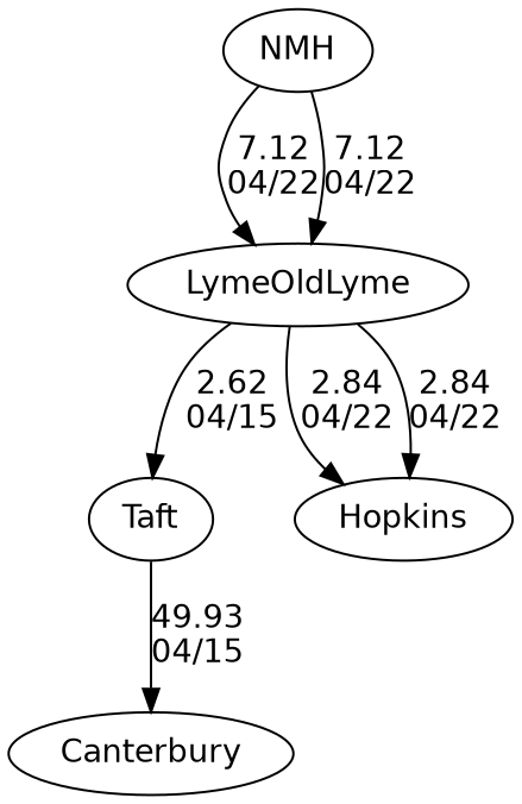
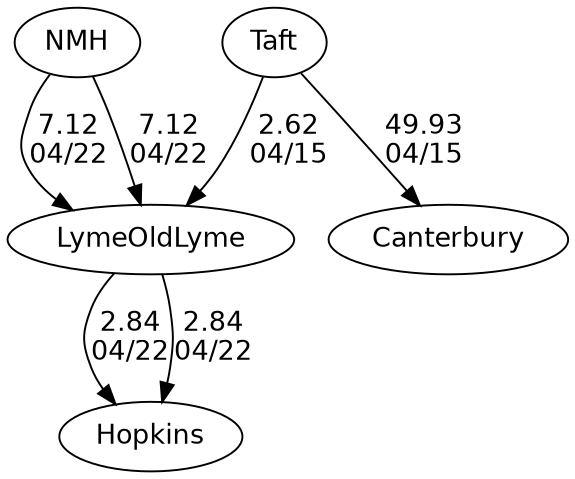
  digraph {
    fontname="DejaVu Sans"
    node [fontname="DejaVu Sans"]
    edge [fontname="DejaVu Sans" random=random weight=98]
    NMH
    LymeOldLyme
    Taft
    Hopkins
    Canterbury
    NMH -> LymeOldLyme [label="7.12\n04/22" weight=93]
    NMH -> LymeOldLyme [label="7.12\n04/22" weight=93]
-   LymeOldLyme -> Taft [label="2.62\n04/15"]
+   Taft -> LymeOldLyme [label="2.62\n04/15"]
    LymeOldLyme -> Hopkins [label="2.84\n04/22"]
    LymeOldLyme -> Hopkins [label="2.84\n04/22"]
    Taft -> Canterbury [label="49.93\n04/15" weight=51]
  }
